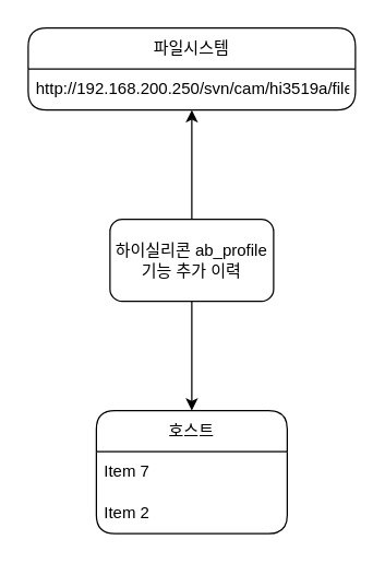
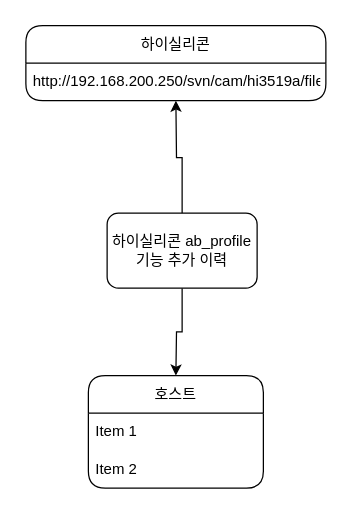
  <mxCell id="0" />
  <mxCell id="1" parent="0" />
  <mxCell id="2" value="" style="edgeStyle=orthogonalEdgeStyle;rounded=0;orthogonalLoop=1;jettySize=auto;html=1;" edge="1" parent="1" source="4"><mxGeometry relative="1" as="geometry"><mxPoint x="140" y="80" as="targetPoint" /></mxGeometry></mxCell>
  <mxCell id="3" value="" style="edgeStyle=orthogonalEdgeStyle;rounded=0;orthogonalLoop=1;jettySize=auto;html=1;" edge="1" parent="1" source="4"><mxGeometry relative="1" as="geometry"><mxPoint x="140" y="300" as="targetPoint" /></mxGeometry></mxCell>
- <mxCell id="4" value="하이실리콘 ab_profile 기능 추가 이력" style="rounded=1;whiteSpace=wrap;html=1;" vertex="1" parent="1"><mxGeometry x="80" y="160" width="120" height="60" as="geometry" /></mxCell>
- <mxCell id="5" value="파일시스템" style="swimlane;fontStyle=0;childLayout=stackLayout;horizontal=1;startSize=30;horizontalStack=0;resizeParent=1;resizeParentMax=0;resizeLast=0;collapsible=1;marginBottom=0;whiteSpace=wrap;html=1;rounded=1;strokeColor=default;align=center;verticalAlign=middle;fontFamily=Helvetica;fontSize=12;fontColor=default;fillColor=default;" vertex="1" parent="1"><mxGeometry x="20" y="20" width="240" height="60" as="geometry"><mxRectangle x="630" y="160" width="100" height="30" as="alternateBounds" /></mxGeometry></mxCell>
+ <mxCell id="4" value="하이실리콘 ab_profile 기능 추가 이력" style="rounded=1;whiteSpace=wrap;html=1;" vertex="1" parent="1"><mxGeometry x="85" y="170" width="120" height="60" as="geometry" /></mxCell>
+ <mxCell id="5" value="하이실리콘" style="swimlane;fontStyle=0;childLayout=stackLayout;horizontal=1;startSize=30;horizontalStack=0;resizeParent=1;resizeParentMax=0;resizeLast=0;collapsible=1;marginBottom=0;whiteSpace=wrap;html=1;rounded=1;strokeColor=default;align=center;verticalAlign=middle;fontFamily=Helvetica;fontSize=12;fontColor=default;fillColor=default;" vertex="1" parent="1"><mxGeometry x="20" y="20" width="240" height="60" as="geometry"><mxRectangle x="630" y="160" width="100" height="30" as="alternateBounds" /></mxGeometry></mxCell>
  <mxCell id="6" value="http://192.168.200.250/svn/cam/hi3519a/filesystem/dev/branches/filesys_AIBOX_ADD" style="text;strokeColor=none;fillColor=none;align=left;verticalAlign=middle;spacingLeft=4;spacingRight=4;overflow=hidden;points=[[0,0.5],[1,0.5]];portConstraint=eastwest;rotatable=0;whiteSpace=wrap;html=1;fontFamily=Helvetica;fontSize=12;fontColor=default;" vertex="1" parent="5"><mxGeometry y="30" width="240" height="30" as="geometry" /></mxCell>
  <mxCell id="7" value="호스트" style="swimlane;fontStyle=0;childLayout=stackLayout;horizontal=1;startSize=30;horizontalStack=0;resizeParent=1;resizeParentMax=0;resizeLast=0;collapsible=1;marginBottom=0;whiteSpace=wrap;html=1;rounded=1;strokeColor=default;align=center;verticalAlign=middle;fontFamily=Helvetica;fontSize=12;fontColor=default;fillColor=default;" vertex="1" parent="1"><mxGeometry x="70" y="300" width="140" height="90" as="geometry" /></mxCell>
- <mxCell id="8" value="Item 7" style="text;strokeColor=none;fillColor=none;align=left;verticalAlign=middle;spacingLeft=4;spacingRight=4;overflow=hidden;points=[[0,0.5],[1,0.5]];portConstraint=eastwest;rotatable=0;whiteSpace=wrap;html=1;fontFamily=Helvetica;fontSize=12;fontColor=default;" vertex="1" parent="7"><mxGeometry y="30" width="140" height="30" as="geometry" /></mxCell>
+ <mxCell id="8" value="Item 1" style="text;strokeColor=none;fillColor=none;align=left;verticalAlign=middle;spacingLeft=4;spacingRight=4;overflow=hidden;points=[[0,0.5],[1,0.5]];portConstraint=eastwest;rotatable=0;whiteSpace=wrap;html=1;fontFamily=Helvetica;fontSize=12;fontColor=default;" vertex="1" parent="7"><mxGeometry y="30" width="140" height="30" as="geometry" /></mxCell>
  <mxCell id="9" value="Item 2" style="text;strokeColor=none;fillColor=none;align=left;verticalAlign=middle;spacingLeft=4;spacingRight=4;overflow=hidden;points=[[0,0.5],[1,0.5]];portConstraint=eastwest;rotatable=0;whiteSpace=wrap;html=1;fontFamily=Helvetica;fontSize=12;fontColor=default;" vertex="1" parent="7"><mxGeometry y="60" width="140" height="30" as="geometry" /></mxCell>
